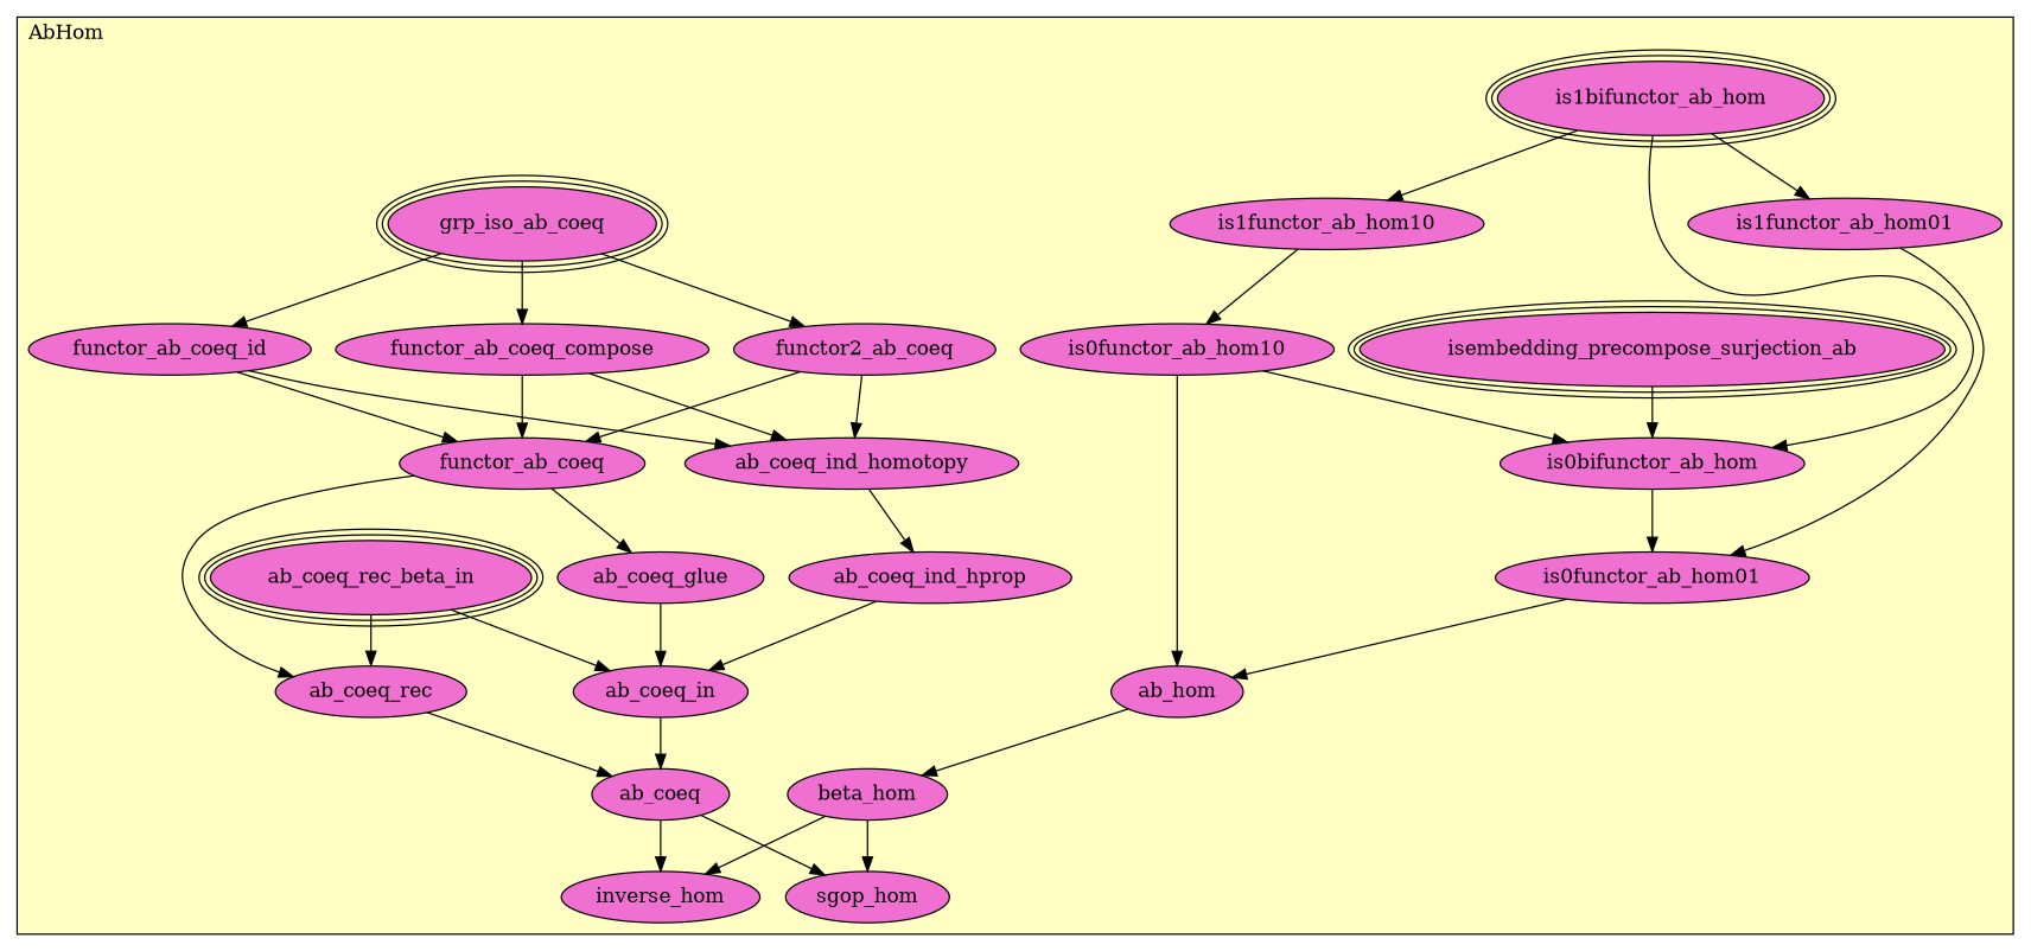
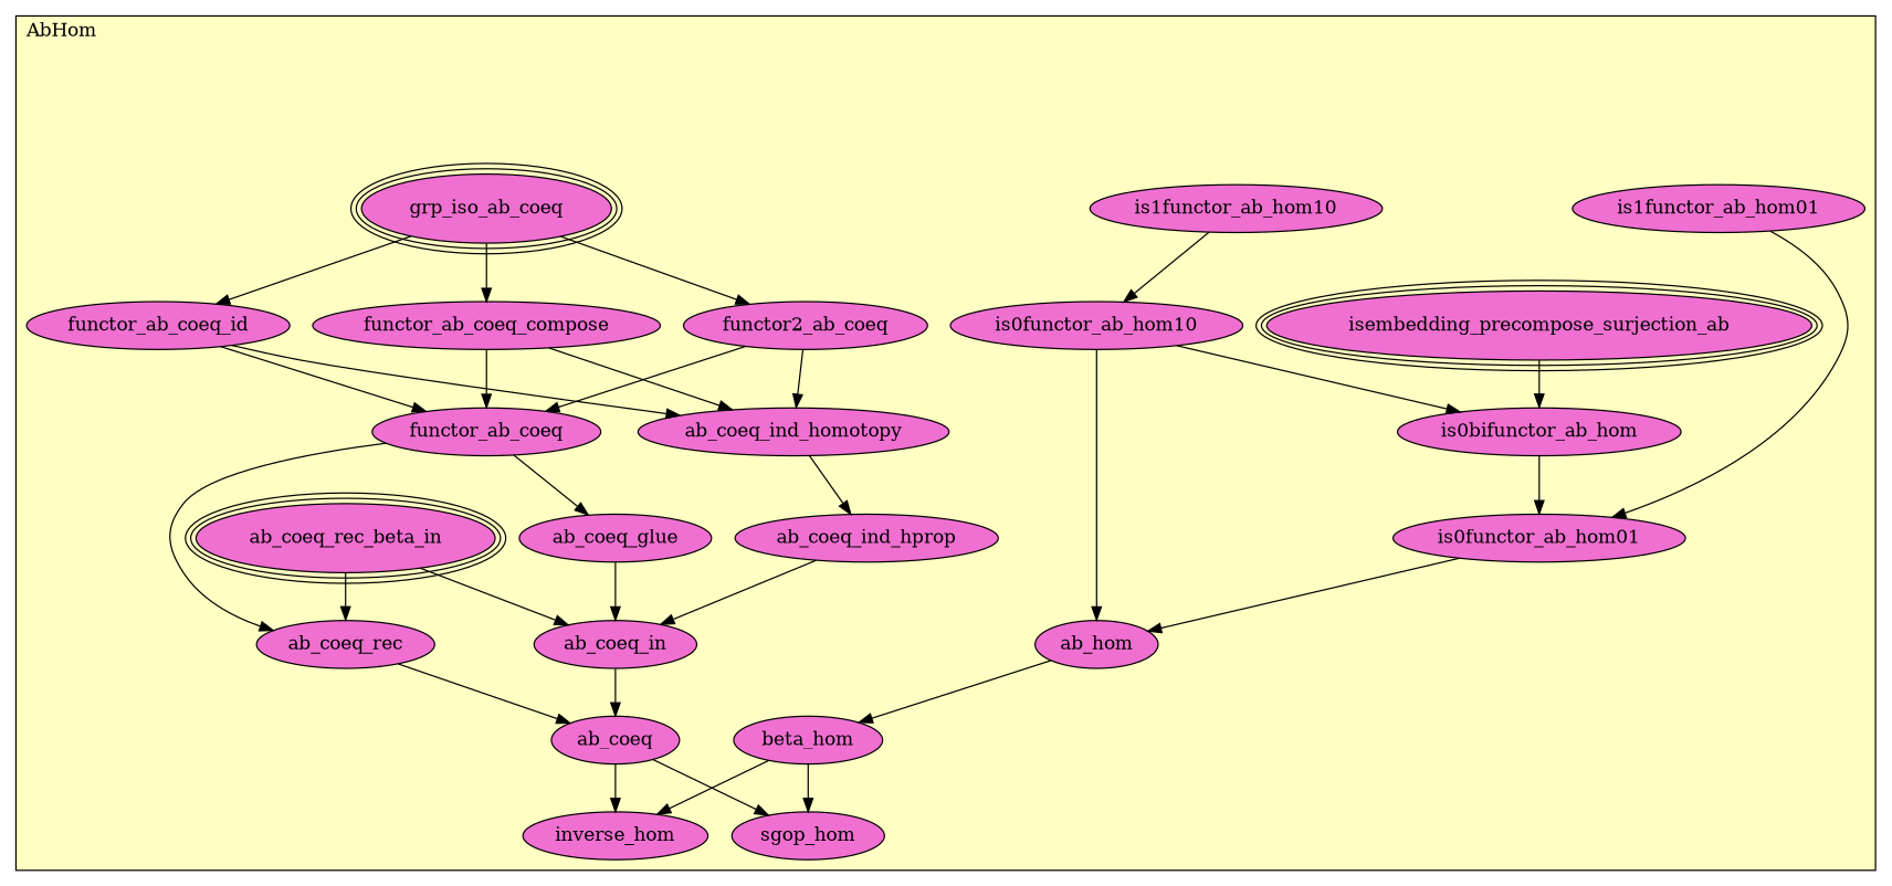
  digraph {
    node [fillcolor="#F070D1" style=filled]
    n1 [label=isembedding_precompose_surjection_ab peripheries=3]
-   n2 [label=is1bifunctor_ab_hom peripheries=3]
    n3 [label=is0bifunctor_ab_hom]
    n4 [label=is1functor_ab_hom10]
    n5 [label=is1functor_ab_hom01]
    n6 [label=is0functor_ab_hom10]
    n7 [label=is0functor_ab_hom01]
    n8 [label=grp_iso_ab_coeq peripheries=3]
    n9 [label=functor_ab_coeq_id]
    n10 [label=functor_ab_coeq_compose]
    n11 [label=functor2_ab_coeq]
    n12 [label=functor_ab_coeq]
    n13 [label=ab_coeq_ind_homotopy]
    n14 [label=ab_coeq_ind_hprop]
    n15 [label=ab_coeq_rec_beta_in peripheries=3]
    n16 [label=ab_coeq_rec]
    n17 [label=ab_coeq_glue]
    n18 [label=ab_coeq_in]
    n19 [label=ab_coeq]
    n20 [label=ab_hom]
    n21 [label=beta_hom]
    n22 [label=inverse_hom]
    n23 [label=sgop_hom]
    subgraph cluster_1 {
      fillcolor="#FFFFC3"
      label=AbHom
      labeljust=l
      style=filled
      n1
-     n2
      n3
      n4
      n5
      n6
      n7
      n8
      n9
      n10
      n11
      n12
      n13
      n14
      n15
      n16
      n17
      n18
      n19
      n20
      n21
      n22
      n23
    }
    n1 -> n3
-   n2 -> n3
-   n2 -> n4
-   n2 -> n5
    n3 -> n7
    n4 -> n6
    n5 -> n7
    n6 -> n3
    n6 -> n20
    n7 -> n20
    n8 -> n9
    n8 -> n10
    n8 -> n11
    n9 -> n12
    n9 -> n13
    n10 -> n12
    n10 -> n13
    n11 -> n12
    n11 -> n13
    n12 -> n16
    n12 -> n17
    n13 -> n14
    n14 -> n18
    n15 -> n16
    n15 -> n18
    n16 -> n19
    n17 -> n18
    n18 -> n19
    n19 -> n22
    n19 -> n23
    n20 -> n21
    n21 -> n22
    n21 -> n23
  }
